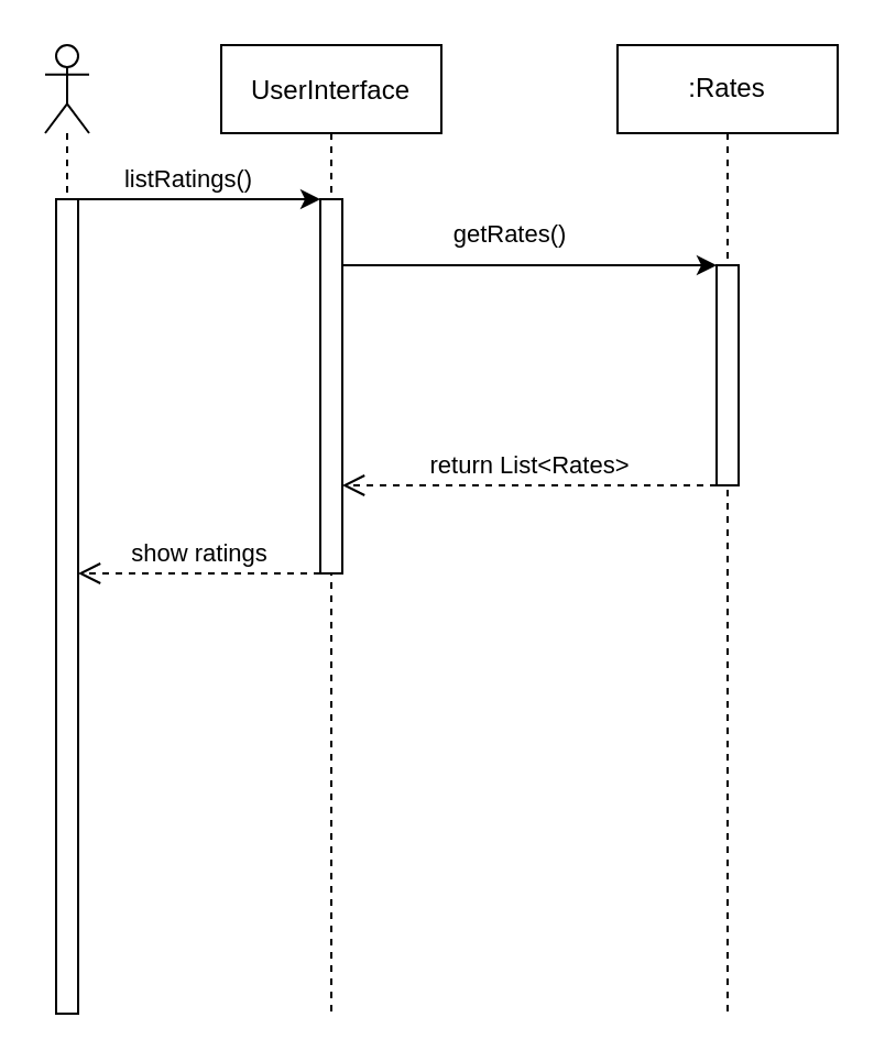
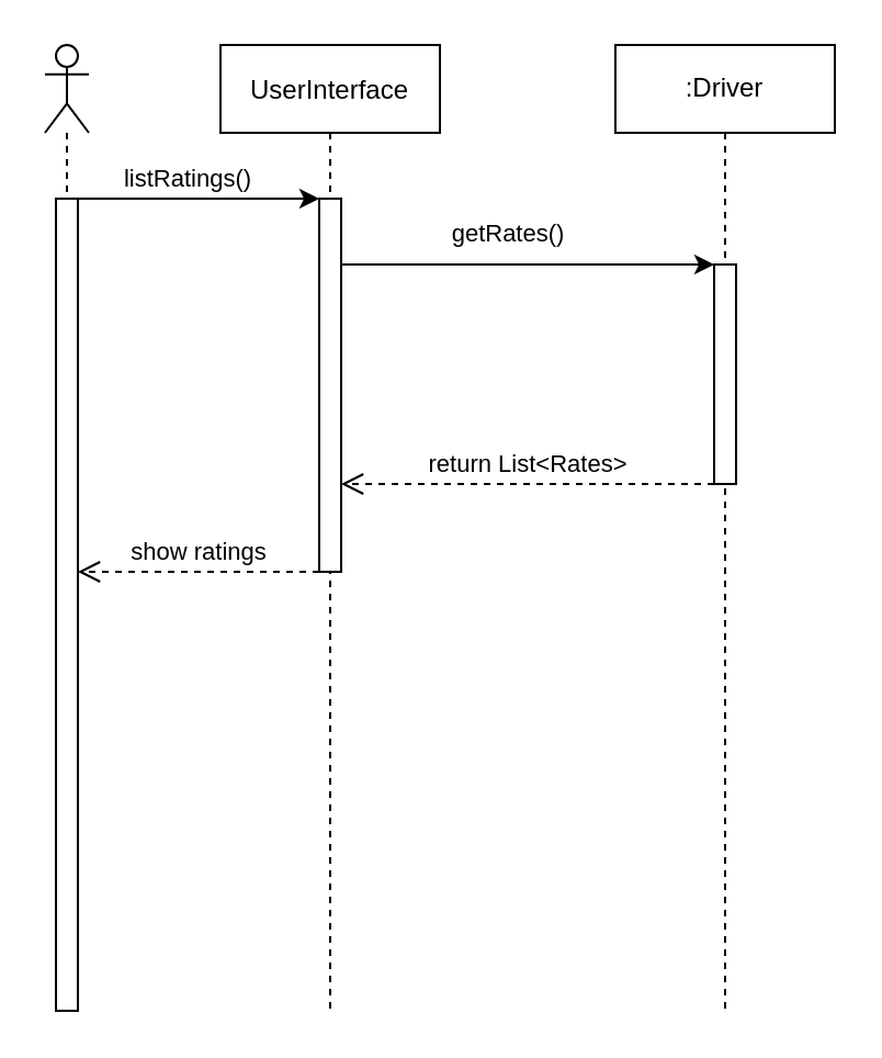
  <mxCell id="0" />
  <mxCell id="1" parent="0" />
  <mxCell id="2" value="" style="shape=umlLifeline;participant=umlActor;perimeter=lifelinePerimeter;whiteSpace=wrap;html=1;container=1;collapsible=0;recursiveResize=0;verticalAlign=top;spacingTop=36;outlineConnect=0;" vertex="1" parent="1"><mxGeometry x="20" y="20" width="20" height="440" as="geometry" /></mxCell>
  <mxCell id="3" value="" style="html=1;points=[];perimeter=orthogonalPerimeter;" vertex="1" parent="2"><mxGeometry x="5" y="70" width="10" height="370" as="geometry" /></mxCell>
- <mxCell id="4" value=":Rates" style="shape=umlLifeline;perimeter=lifelinePerimeter;whiteSpace=wrap;html=1;container=1;collapsible=0;recursiveResize=0;outlineConnect=0;" vertex="1" parent="1"><mxGeometry x="280" y="20" width="100" height="440" as="geometry" /></mxCell>
+ <mxCell id="4" value=":Driver" style="shape=umlLifeline;perimeter=lifelinePerimeter;whiteSpace=wrap;html=1;container=1;collapsible=0;recursiveResize=0;outlineConnect=0;" vertex="1" parent="1"><mxGeometry x="280" y="20" width="100" height="440" as="geometry" /></mxCell>
  <mxCell id="5" style="edgeStyle=elbowEdgeStyle;rounded=0;sketch=0;orthogonalLoop=1;jettySize=auto;elbow=vertical;html=1;labelBackgroundColor=none;endArrow=block;endFill=1;" edge="1" parent="4" source="6" target="4"><mxGeometry relative="1" as="geometry" /></mxCell>
  <mxCell id="6" value="" style="html=1;points=[];perimeter=orthogonalPerimeter;" vertex="1" parent="4"><mxGeometry x="45" y="100" width="10" height="100" as="geometry" /></mxCell>
  <mxCell id="7" style="edgeStyle=elbowEdgeStyle;rounded=0;orthogonalLoop=1;jettySize=auto;html=1;elbow=vertical;" edge="1" parent="1" source="3" target="10"><mxGeometry relative="1" as="geometry"><mxPoint x="80" y="120" as="targetPoint" /><Array as="points"><mxPoint x="70" y="90" /><mxPoint x="150" y="110" /></Array></mxGeometry></mxCell>
  <mxCell id="8" value="listRatings()" style="edgeLabel;html=1;align=center;verticalAlign=middle;resizable=0;points=[];" vertex="1" connectable="0" parent="7"><mxGeometry x="-0.113" y="-1" relative="1" as="geometry"><mxPoint y="-11" as="offset" /></mxGeometry></mxCell>
  <mxCell id="9" value="UserInterface" style="shape=umlLifeline;perimeter=lifelinePerimeter;container=1;collapsible=0;recursiveResize=0;rounded=0;shadow=0;strokeWidth=1;" vertex="1" parent="1"><mxGeometry x="100" y="20" width="100" height="440" as="geometry" /></mxCell>
  <mxCell id="10" value="" style="points=[];perimeter=orthogonalPerimeter;rounded=0;shadow=0;strokeWidth=1;" vertex="1" parent="9"><mxGeometry x="45" y="70" width="10" height="170" as="geometry" /></mxCell>
  <mxCell id="11" style="edgeStyle=elbowEdgeStyle;rounded=0;orthogonalLoop=1;jettySize=auto;elbow=vertical;html=1;" edge="1" parent="1" source="10" target="6"><mxGeometry relative="1" as="geometry"><Array as="points"><mxPoint x="270" y="120" /></Array></mxGeometry></mxCell>
  <mxCell id="12" value="getRates()" style="edgeLabel;html=1;align=center;verticalAlign=middle;resizable=0;points=[];" vertex="1" connectable="0" parent="11"><mxGeometry x="-0.462" relative="1" as="geometry"><mxPoint x="29" y="-15" as="offset" /></mxGeometry></mxCell>
  <mxCell id="13" value="return List&amp;lt;Rates&amp;gt;" style="html=1;verticalAlign=bottom;endArrow=open;dashed=1;endSize=8;rounded=0;elbow=vertical;" edge="1" parent="1" source="6" target="10"><mxGeometry relative="1" as="geometry"><mxPoint x="270" y="240" as="sourcePoint" /><mxPoint x="190" y="240" as="targetPoint" /><Array as="points"><mxPoint x="200" y="220" /></Array></mxGeometry></mxCell>
  <mxCell id="14" value="show ratings" style="html=1;verticalAlign=bottom;endArrow=open;dashed=1;endSize=8;rounded=0;elbow=vertical;" edge="1" parent="1" source="10" target="3"><mxGeometry relative="1" as="geometry"><mxPoint x="140" y="280" as="sourcePoint" /><mxPoint x="60" y="280" as="targetPoint" /><Array as="points"><mxPoint x="70" y="260" /></Array></mxGeometry></mxCell>
